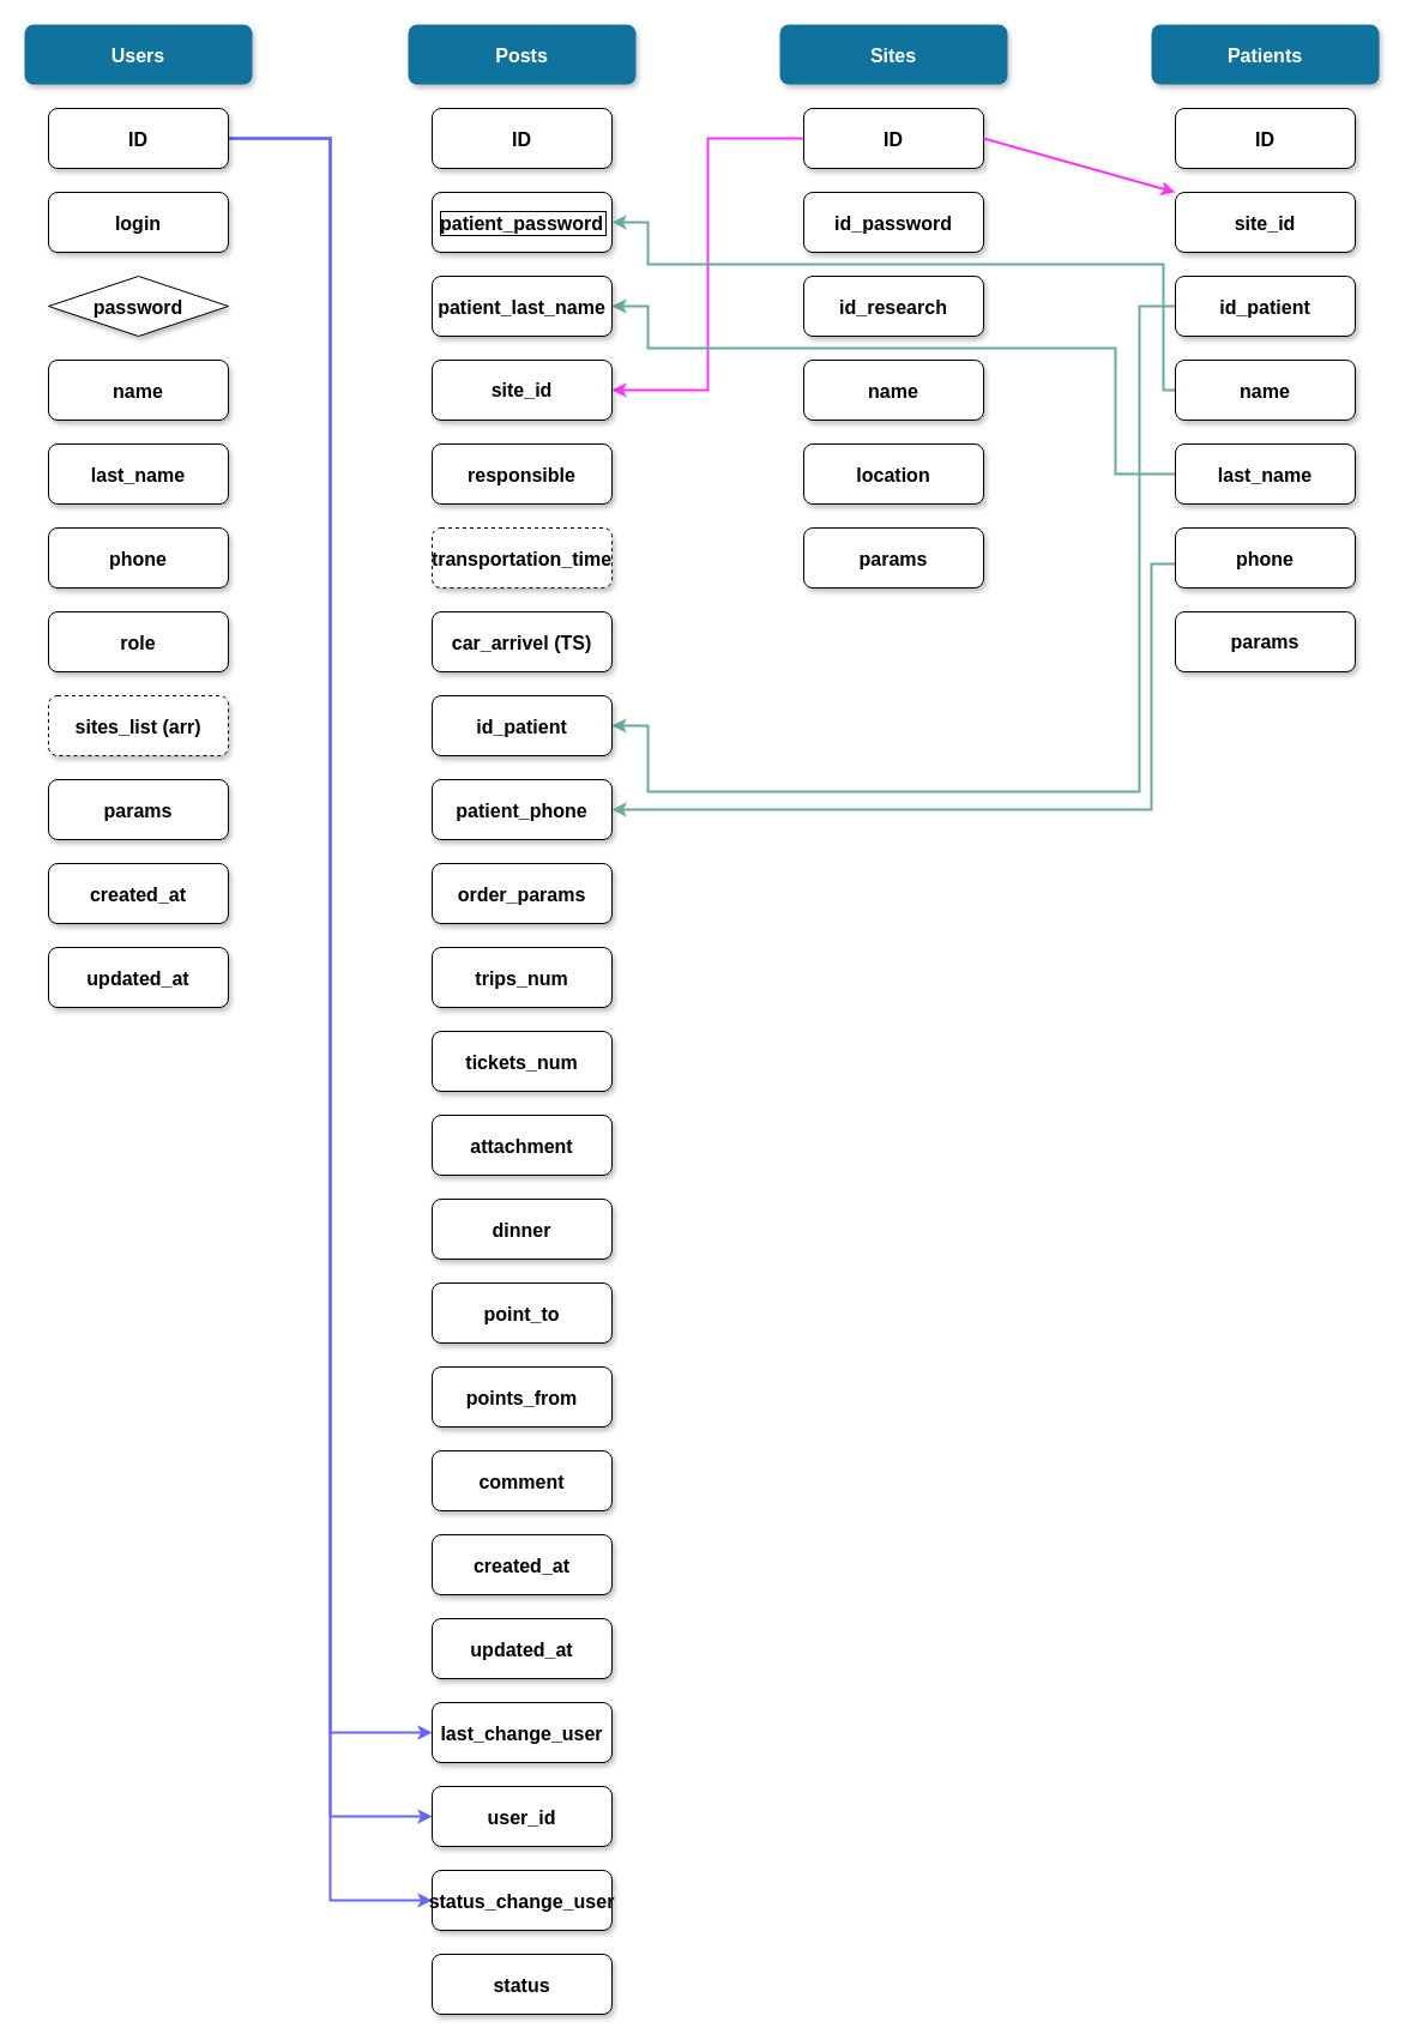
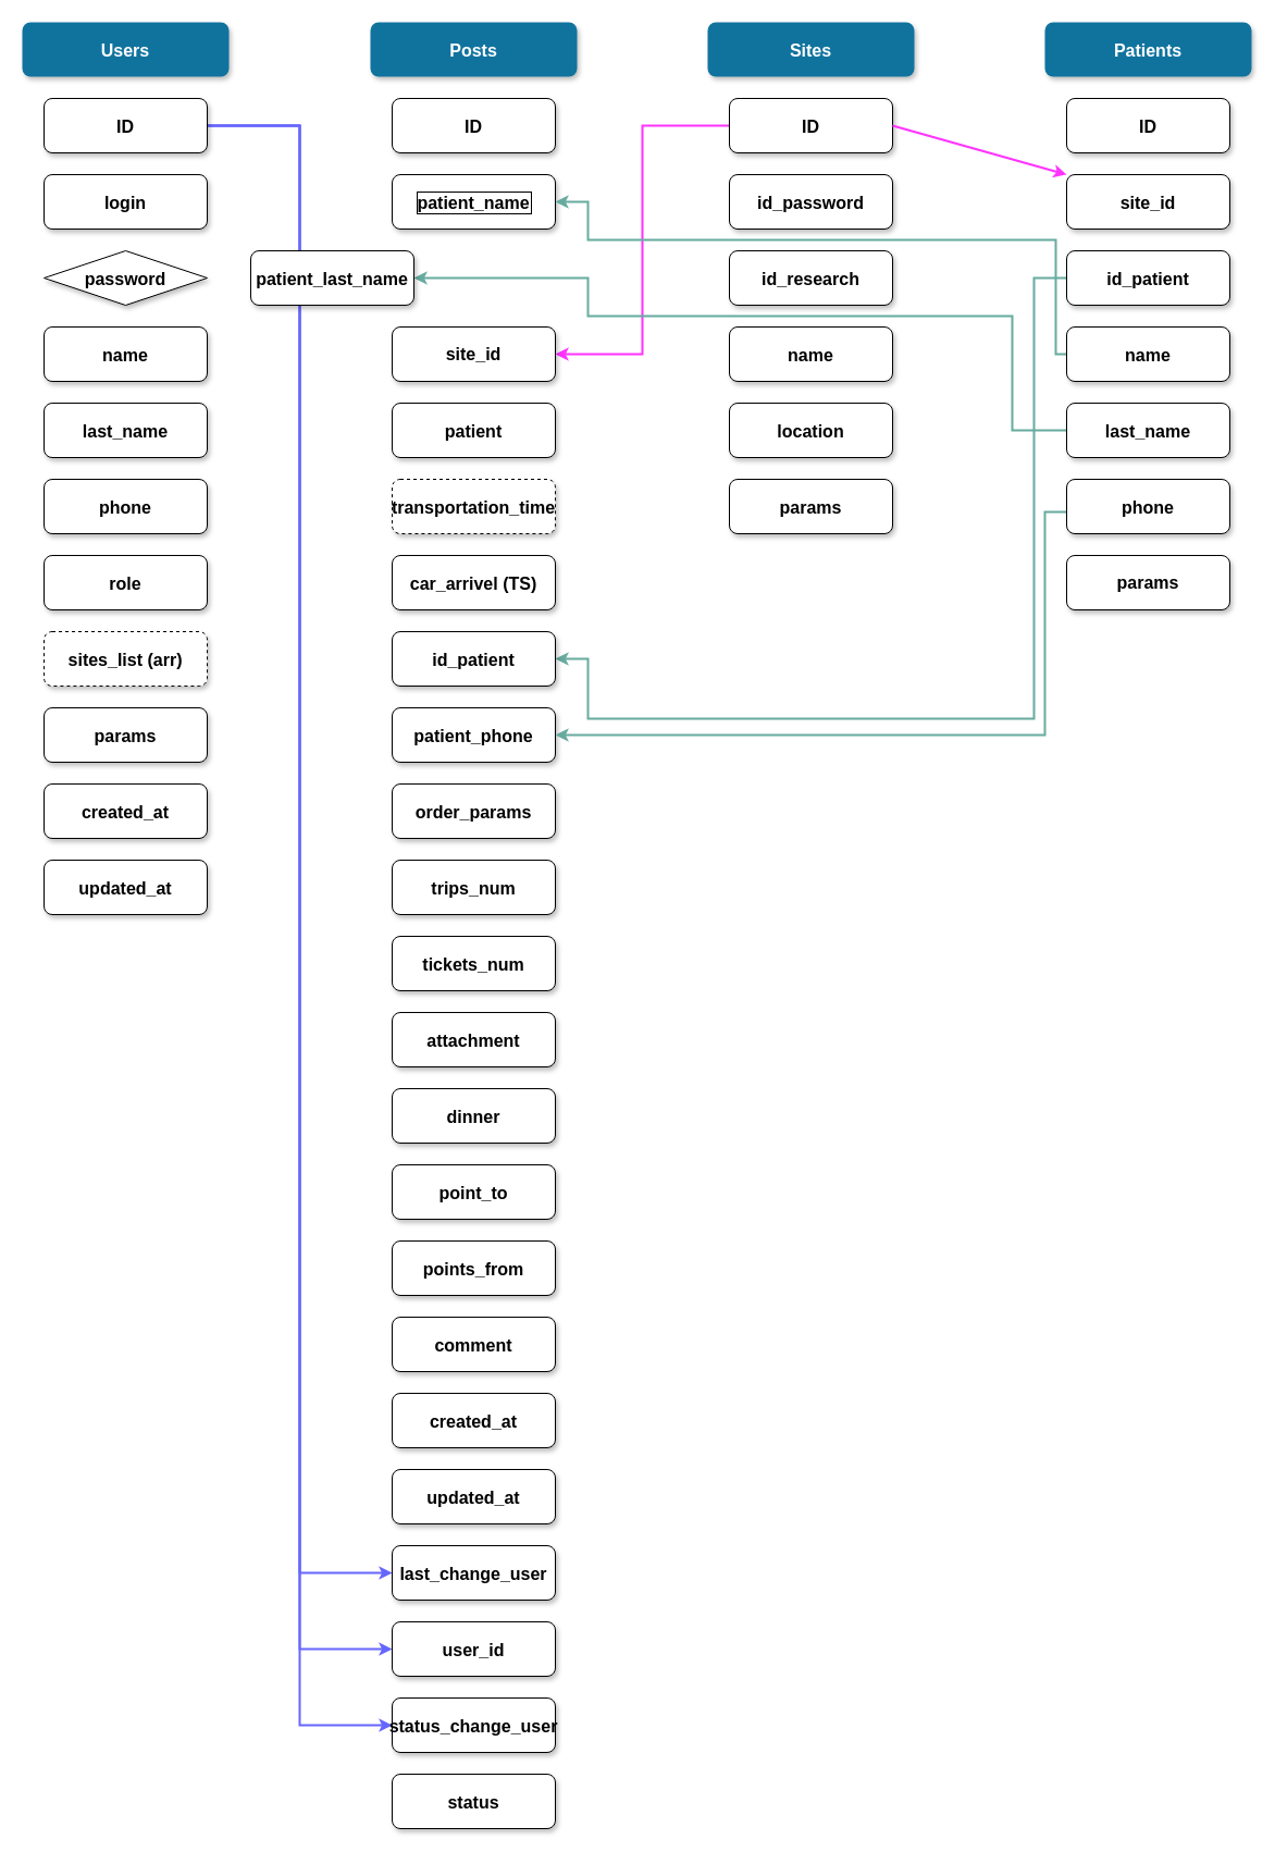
  <mxCell id="0" />
  <mxCell id="1" parent="0" />
  <mxCell id="2" value="Users" style="rounded=1;fillColor=#10739E;strokeColor=none;shadow=1;gradientColor=none;fontStyle=1;fontColor=#FFFFFF;fontSize=16;spacing=2;" parent="1" vertex="1"><mxGeometry x="20" y="20" width="190" height="50" as="geometry" /></mxCell>
  <mxCell id="3" value="Posts" style="rounded=1;fillColor=#10739E;strokeColor=none;shadow=1;gradientColor=none;fontStyle=1;fontColor=#FFFFFF;fontSize=16;spacing=2;" vertex="1" parent="1"><mxGeometry x="340" y="20" width="190" height="50" as="geometry" /></mxCell>
  <mxCell id="4" value="Sites" style="rounded=1;fillColor=#10739E;strokeColor=none;shadow=1;gradientColor=none;fontStyle=1;fontColor=#FFFFFF;fontSize=16;spacing=2;" vertex="1" parent="1"><mxGeometry x="650" y="20" width="190" height="50" as="geometry" /></mxCell>
  <mxCell id="5" style="edgeStyle=orthogonalEdgeStyle;rounded=0;orthogonalLoop=1;jettySize=auto;html=1;entryX=0;entryY=0.5;entryDx=0;entryDy=0;fontSize=16;fontColor=#3333FF;targetPerimeterSpacing=0;strokeWidth=2;strokeColor=#6666FF;" edge="1" parent="1" source="8" target="60"><mxGeometry relative="1" as="geometry" /></mxCell>
  <mxCell id="6" style="edgeStyle=orthogonalEdgeStyle;rounded=0;orthogonalLoop=1;jettySize=auto;html=1;entryX=0;entryY=0.5;entryDx=0;entryDy=0;fontSize=16;fontColor=#3333FF;targetPerimeterSpacing=0;strokeWidth=2;strokeColor=#6666FF;" edge="1" parent="1" source="8" target="61"><mxGeometry relative="1" as="geometry" /></mxCell>
  <mxCell id="7" style="edgeStyle=orthogonalEdgeStyle;rounded=0;orthogonalLoop=1;jettySize=auto;html=1;entryX=0;entryY=0.5;entryDx=0;entryDy=0;fontSize=16;fontColor=#3333FF;targetPerimeterSpacing=0;strokeColor=#6666FF;strokeWidth=2;" edge="1" parent="1" source="8" target="59"><mxGeometry relative="1" as="geometry" /></mxCell>
  <mxCell id="8" value="ID" style="rounded=1;shadow=1;gradientColor=none;fontStyle=1;fontSize=16;spacing=2;labelBackgroundColor=none;" vertex="1" parent="1"><mxGeometry x="40" y="90" width="150" height="50" as="geometry" /></mxCell>
  <mxCell id="9" value="login" style="rounded=1;shadow=1;gradientColor=none;fontStyle=1;fontSize=16;spacing=2;labelBackgroundColor=none;" vertex="1" parent="1"><mxGeometry x="40" y="160" width="150" height="50" as="geometry" /></mxCell>
  <mxCell id="10" value="password" style="rhombus;shadow=1;gradientColor=none;fontStyle=1;fontSize=16;spacing=2;labelBackgroundColor=none;" vertex="1" parent="1"><mxGeometry x="40" y="230" width="150" height="50" as="geometry" /></mxCell>
  <mxCell id="11" value="name" style="rounded=1;shadow=1;gradientColor=none;fontStyle=1;fontSize=16;spacing=2;labelBackgroundColor=none;" vertex="1" parent="1"><mxGeometry x="40" y="300" width="150" height="50" as="geometry" /></mxCell>
  <mxCell id="12" value="last_name" style="rounded=1;shadow=1;gradientColor=none;fontStyle=1;fontSize=16;spacing=2;labelBackgroundColor=none;" vertex="1" parent="1"><mxGeometry x="40" y="370" width="150" height="50" as="geometry" /></mxCell>
  <mxCell id="13" value="phone" style="rounded=1;shadow=1;gradientColor=none;fontStyle=1;fontSize=16;spacing=2;labelBackgroundColor=none;" vertex="1" parent="1"><mxGeometry x="40" y="440" width="150" height="50" as="geometry" /></mxCell>
  <mxCell id="14" value="role" style="rounded=1;shadow=1;gradientColor=none;fontStyle=1;fontSize=16;spacing=2;labelBackgroundColor=none;" vertex="1" parent="1"><mxGeometry x="40" y="510" width="150" height="50" as="geometry" /></mxCell>
  <mxCell id="15" value="sites_list (arr)" style="rounded=1;shadow=1;gradientColor=none;fontStyle=1;fontSize=16;spacing=2;labelBackgroundColor=none;dashed=1;" vertex="1" parent="1"><mxGeometry x="40" y="580" width="150" height="50" as="geometry" /></mxCell>
  <mxCell id="16" value="params" style="rounded=1;shadow=1;gradientColor=none;fontStyle=1;fontSize=16;spacing=2;labelBackgroundColor=none;" vertex="1" parent="1"><mxGeometry x="40" y="650" width="150" height="50" as="geometry" /></mxCell>
  <mxCell id="17" value="ID" style="rounded=1;shadow=1;gradientColor=none;fontStyle=1;fontSize=16;spacing=2;labelBackgroundColor=none;" vertex="1" parent="1"><mxGeometry x="360" y="90" width="150" height="50" as="geometry" /></mxCell>
  <mxCell id="18" value="status" style="rounded=1;shadow=1;gradientColor=none;fontStyle=1;fontSize=16;spacing=2;labelBackgroundColor=none;" vertex="1" parent="1"><mxGeometry x="360" y="1630" width="150" height="50" as="geometry" /></mxCell>
  <mxCell id="19" value="created_at" style="rounded=1;shadow=1;gradientColor=none;fontStyle=1;fontSize=16;spacing=2;labelBackgroundColor=none;" vertex="1" parent="1"><mxGeometry x="360" y="1280" width="150" height="50" as="geometry" /></mxCell>
  <mxCell id="20" value="updated_at" style="rounded=1;shadow=1;gradientColor=none;fontStyle=1;fontSize=16;spacing=2;labelBackgroundColor=none;" vertex="1" parent="1"><mxGeometry x="360" y="1350" width="150" height="50" as="geometry" /></mxCell>
- <mxCell id="21" value="patient_password" style="rounded=1;shadow=1;gradientColor=none;fontStyle=1;fontSize=16;spacing=2;labelBackgroundColor=none;labelBorderColor=#000000;" vertex="1" parent="1"><mxGeometry x="360" y="160" width="150" height="50" as="geometry" /></mxCell>
+ <mxCell id="21" value="patient_name" style="rounded=1;shadow=1;gradientColor=none;fontStyle=1;fontSize=16;spacing=2;labelBackgroundColor=none;labelBorderColor=#000000;" vertex="1" parent="1"><mxGeometry x="360" y="160" width="150" height="50" as="geometry" /></mxCell>
  <mxCell id="22" value="patient_phone" style="rounded=1;shadow=1;gradientColor=none;fontStyle=1;fontSize=16;spacing=2;labelBackgroundColor=none;" vertex="1" parent="1"><mxGeometry x="360" y="650" width="150" height="50" as="geometry" /></mxCell>
  <mxCell id="23" style="edgeStyle=orthogonalEdgeStyle;rounded=0;orthogonalLoop=1;jettySize=auto;html=1;entryX=1;entryY=0.5;entryDx=0;entryDy=0;fontSize=16;fontColor=#3333FF;strokeWidth=2;strokeColor=#FF33FF;" edge="1" parent="1" source="24" target="46"><mxGeometry relative="1" as="geometry"><Array as="points"><mxPoint x="590" y="115" /><mxPoint x="590" y="325" /></Array></mxGeometry></mxCell>
  <mxCell id="24" value="ID" style="rounded=1;shadow=1;gradientColor=none;fontStyle=1;fontSize=16;spacing=2;labelBackgroundColor=none;" vertex="1" parent="1"><mxGeometry x="670" y="90" width="150" height="50" as="geometry" /></mxCell>
  <mxCell id="25" value="id_password" style="rounded=1;shadow=1;gradientColor=none;fontStyle=1;fontSize=16;spacing=2;labelBackgroundColor=none;" vertex="1" parent="1"><mxGeometry x="670" y="160" width="150" height="50" as="geometry" /></mxCell>
  <mxCell id="26" value="id_research" style="rounded=1;shadow=1;gradientColor=none;fontStyle=1;fontSize=16;spacing=2;labelBackgroundColor=none;" vertex="1" parent="1"><mxGeometry x="670" y="230" width="150" height="50" as="geometry" /></mxCell>
  <mxCell id="27" value="name" style="rounded=1;shadow=1;gradientColor=none;fontStyle=1;fontSize=16;spacing=2;labelBackgroundColor=none;" vertex="1" parent="1"><mxGeometry x="670" y="300" width="150" height="50" as="geometry" /></mxCell>
  <mxCell id="28" value="location" style="rounded=1;shadow=1;gradientColor=none;fontStyle=1;fontSize=16;spacing=2;labelBackgroundColor=none;" vertex="1" parent="1"><mxGeometry x="670" y="370" width="150" height="50" as="geometry" /></mxCell>
  <mxCell id="29" value="params" style="rounded=1;shadow=1;gradientColor=none;fontStyle=1;fontSize=16;spacing=2;labelBackgroundColor=none;" vertex="1" parent="1"><mxGeometry x="670" y="440" width="150" height="50" as="geometry" /></mxCell>
  <mxCell id="30" value="Patients" style="rounded=1;fillColor=#10739E;strokeColor=none;shadow=1;gradientColor=none;fontStyle=1;fontColor=#FFFFFF;fontSize=16;spacing=2;" vertex="1" parent="1"><mxGeometry x="960" y="20" width="190" height="50" as="geometry" /></mxCell>
  <mxCell id="31" value="ID" style="rounded=1;shadow=1;gradientColor=none;fontStyle=1;fontSize=16;spacing=2;labelBackgroundColor=none;" vertex="1" parent="1"><mxGeometry x="980" y="90" width="150" height="50" as="geometry" /></mxCell>
  <mxCell id="32" value="site_id" style="rounded=1;shadow=1;gradientColor=none;fontStyle=1;fontSize=16;spacing=2;labelBackgroundColor=none;" vertex="1" parent="1"><mxGeometry x="980" y="160" width="150" height="50" as="geometry" /></mxCell>
  <mxCell id="33" style="edgeStyle=orthogonalEdgeStyle;rounded=0;orthogonalLoop=1;jettySize=auto;html=1;entryX=1;entryY=0.5;entryDx=0;entryDy=0;fontSize=16;fontColor=#3333FF;targetPerimeterSpacing=0;strokeColor=#67AB9F;strokeWidth=2;" edge="1" parent="1" source="34" target="21"><mxGeometry relative="1" as="geometry"><Array as="points"><mxPoint x="970" y="325" /><mxPoint x="970" y="220" /><mxPoint x="540" y="220" /><mxPoint x="540" y="185" /></Array></mxGeometry></mxCell>
  <mxCell id="34" value="name" style="rounded=1;shadow=1;gradientColor=none;fontStyle=1;fontSize=16;spacing=2;labelBackgroundColor=none;" vertex="1" parent="1"><mxGeometry x="980" y="300" width="150" height="50" as="geometry" /></mxCell>
  <mxCell id="35" style="edgeStyle=orthogonalEdgeStyle;rounded=0;orthogonalLoop=1;jettySize=auto;html=1;entryX=1;entryY=0.5;entryDx=0;entryDy=0;fontSize=16;fontColor=#3333FF;targetPerimeterSpacing=0;strokeColor=#67AB9F;strokeWidth=2;" edge="1" parent="1" source="36" target="45"><mxGeometry relative="1" as="geometry"><Array as="points"><mxPoint x="930" y="395" /><mxPoint x="930" y="290" /><mxPoint x="540" y="290" /><mxPoint x="540" y="255" /></Array></mxGeometry></mxCell>
  <mxCell id="36" value="last_name" style="rounded=1;shadow=1;gradientColor=none;fontStyle=1;fontSize=16;spacing=2;labelBackgroundColor=none;" vertex="1" parent="1"><mxGeometry x="980" y="370" width="150" height="50" as="geometry" /></mxCell>
  <mxCell id="37" style="edgeStyle=orthogonalEdgeStyle;rounded=0;orthogonalLoop=1;jettySize=auto;html=1;entryX=1;entryY=0.5;entryDx=0;entryDy=0;fontSize=16;fontColor=#3333FF;targetPerimeterSpacing=0;strokeColor=#67AB9F;strokeWidth=2;" edge="1" parent="1" source="38" target="22"><mxGeometry relative="1" as="geometry"><Array as="points"><mxPoint x="960" y="470" /><mxPoint x="960" y="675" /></Array></mxGeometry></mxCell>
  <mxCell id="38" value="phone" style="rounded=1;shadow=1;gradientColor=none;fontStyle=1;fontSize=16;spacing=2;labelBackgroundColor=none;" vertex="1" parent="1"><mxGeometry x="980" y="440" width="150" height="50" as="geometry" /></mxCell>
  <mxCell id="39" style="edgeStyle=orthogonalEdgeStyle;rounded=0;orthogonalLoop=1;jettySize=auto;html=1;entryX=1;entryY=0.5;entryDx=0;entryDy=0;fontSize=16;fontColor=#3333FF;strokeWidth=2;strokeColor=#67AB9F;targetPerimeterSpacing=0;exitX=0;exitY=0.5;exitDx=0;exitDy=0;" edge="1" parent="1" source="40" target="48"><mxGeometry relative="1" as="geometry"><Array as="points"><mxPoint x="950" y="255" /><mxPoint x="950" y="660" /><mxPoint x="540" y="660" /><mxPoint x="540" y="605" /></Array></mxGeometry></mxCell>
  <mxCell id="40" value="id_patient" style="rounded=1;shadow=1;gradientColor=none;fontStyle=1;fontSize=16;spacing=2;labelBackgroundColor=none;" vertex="1" parent="1"><mxGeometry x="980" y="230" width="150" height="50" as="geometry" /></mxCell>
  <mxCell id="41" value="" style="endArrow=classic;html=1;fontSize=16;exitX=1;exitY=0.5;exitDx=0;exitDy=0;entryX=0;entryY=0;entryDx=0;entryDy=0;fontColor=#3333FF;strokeWidth=2;strokeColor=#FF33FF;" edge="1" parent="1" source="24" target="32"><mxGeometry width="50" height="50" relative="1" as="geometry"><mxPoint x="840" y="140" as="sourcePoint" /><mxPoint x="890" y="90" as="targetPoint" /></mxGeometry></mxCell>
  <mxCell id="42" value="params" style="rounded=1;shadow=1;gradientColor=none;fontStyle=1;fontSize=16;spacing=2;labelBackgroundColor=none;whiteSpace=wrap;" vertex="1" parent="1"><mxGeometry x="980" y="510" width="150" height="50" as="geometry" /></mxCell>
  <mxCell id="43" value="created_at" style="rounded=1;shadow=1;gradientColor=none;fontStyle=1;fontSize=16;spacing=2;labelBackgroundColor=none;" vertex="1" parent="1"><mxGeometry x="40" y="720" width="150" height="50" as="geometry" /></mxCell>
  <mxCell id="44" value="updated_at" style="rounded=1;shadow=1;gradientColor=none;fontStyle=1;fontSize=16;spacing=2;labelBackgroundColor=none;" vertex="1" parent="1"><mxGeometry x="40" y="790" width="150" height="50" as="geometry" /></mxCell>
- <mxCell id="45" value="patient_last_name" style="rounded=1;shadow=1;gradientColor=none;fontStyle=1;fontSize=16;spacing=2;labelBackgroundColor=none;" vertex="1" parent="1"><mxGeometry x="360" y="230" width="150" height="50" as="geometry" /></mxCell>
+ <mxCell id="45" value="patient_last_name" style="rounded=1;shadow=1;gradientColor=none;fontStyle=1;fontSize=16;spacing=2;labelBackgroundColor=none;" vertex="1" parent="1"><mxGeometry x="230" y="230" width="150" height="50" as="geometry" /></mxCell>
  <mxCell id="46" value="site_id" style="rounded=1;shadow=1;gradientColor=none;fontStyle=1;fontSize=16;spacing=2;labelBackgroundColor=none;whiteSpace=wrap;" vertex="1" parent="1"><mxGeometry x="360" y="300" width="150" height="50" as="geometry" /></mxCell>
- <mxCell id="47" value="responsible" style="rounded=1;shadow=1;gradientColor=none;fontStyle=1;fontSize=16;spacing=2;labelBackgroundColor=none;" vertex="1" parent="1"><mxGeometry x="360" y="370" width="150" height="50" as="geometry" /></mxCell>
+ <mxCell id="47" value="patient" style="rounded=1;shadow=1;gradientColor=none;fontStyle=1;fontSize=16;spacing=2;labelBackgroundColor=none;" vertex="1" parent="1"><mxGeometry x="360" y="370" width="150" height="50" as="geometry" /></mxCell>
  <mxCell id="48" value="id_patient" style="rounded=1;shadow=1;gradientColor=none;fontStyle=1;fontSize=16;spacing=2;labelBackgroundColor=none;" vertex="1" parent="1"><mxGeometry x="360" y="580" width="150" height="50" as="geometry" /></mxCell>
  <mxCell id="49" value="order_params" style="rounded=1;shadow=1;gradientColor=none;fontStyle=1;fontSize=16;spacing=2;labelBackgroundColor=none;" vertex="1" parent="1"><mxGeometry x="360" y="720" width="150" height="50" as="geometry" /></mxCell>
  <mxCell id="50" value="tickets_num" style="rounded=1;shadow=1;gradientColor=none;fontStyle=1;fontSize=16;spacing=2;labelBackgroundColor=none;labelBorderColor=none;" vertex="1" parent="1"><mxGeometry x="360" y="860" width="150" height="50" as="geometry" /></mxCell>
  <mxCell id="51" value="dinner" style="rounded=1;shadow=1;gradientColor=none;fontStyle=1;fontSize=16;spacing=2;labelBackgroundColor=none;" vertex="1" parent="1"><mxGeometry x="360" y="1000" width="150" height="50" as="geometry" /></mxCell>
  <mxCell id="52" value="point_to" style="rounded=1;shadow=1;gradientColor=none;fontStyle=1;fontSize=16;spacing=2;labelBackgroundColor=none;" vertex="1" parent="1"><mxGeometry x="360" y="1070" width="150" height="50" as="geometry" /></mxCell>
  <mxCell id="53" value="points_from" style="rounded=1;shadow=1;gradientColor=none;fontStyle=1;fontSize=16;spacing=2;labelBackgroundColor=none;" vertex="1" parent="1"><mxGeometry x="360" y="1140" width="150" height="50" as="geometry" /></mxCell>
  <mxCell id="54" value="comment" style="rounded=1;shadow=1;gradientColor=none;fontStyle=1;fontSize=16;spacing=2;labelBackgroundColor=none;" vertex="1" parent="1"><mxGeometry x="360" y="1210" width="150" height="50" as="geometry" /></mxCell>
  <mxCell id="55" value="transportation_time" style="rounded=1;shadow=1;gradientColor=none;fontStyle=1;fontSize=16;spacing=2;labelBackgroundColor=none;dashed=1;" vertex="1" parent="1"><mxGeometry x="360" y="440" width="150" height="50" as="geometry" /></mxCell>
  <mxCell id="56" value="car_arrivel (TS)" style="rounded=1;shadow=1;gradientColor=none;fontStyle=1;fontSize=16;spacing=2;labelBackgroundColor=none;" vertex="1" parent="1"><mxGeometry x="360" y="510" width="150" height="50" as="geometry" /></mxCell>
  <mxCell id="57" value="trips_num" style="rounded=1;shadow=1;gradientColor=none;fontStyle=1;fontSize=16;spacing=2;labelBackgroundColor=none;" vertex="1" parent="1"><mxGeometry x="360" y="790" width="150" height="50" as="geometry" /></mxCell>
  <mxCell id="58" value="attachment" style="rounded=1;shadow=1;gradientColor=none;fontStyle=1;fontSize=16;spacing=2;labelBackgroundColor=none;" vertex="1" parent="1"><mxGeometry x="360" y="930" width="150" height="50" as="geometry" /></mxCell>
  <mxCell id="59" value="last_change_user" style="rounded=1;shadow=1;gradientColor=none;fontStyle=1;fontSize=16;spacing=2;labelBackgroundColor=none;" vertex="1" parent="1"><mxGeometry x="360" y="1420" width="150" height="50" as="geometry" /></mxCell>
  <mxCell id="60" value="user_id" style="rounded=1;shadow=1;gradientColor=none;fontStyle=1;fontSize=16;spacing=2;labelBackgroundColor=none;" vertex="1" parent="1"><mxGeometry x="360" y="1490" width="150" height="50" as="geometry" /></mxCell>
  <mxCell id="61" value="status_change_user" style="rounded=1;shadow=1;gradientColor=none;fontStyle=1;fontSize=16;spacing=2;labelBackgroundColor=none;" vertex="1" parent="1"><mxGeometry x="360" y="1560" width="150" height="50" as="geometry" /></mxCell>
